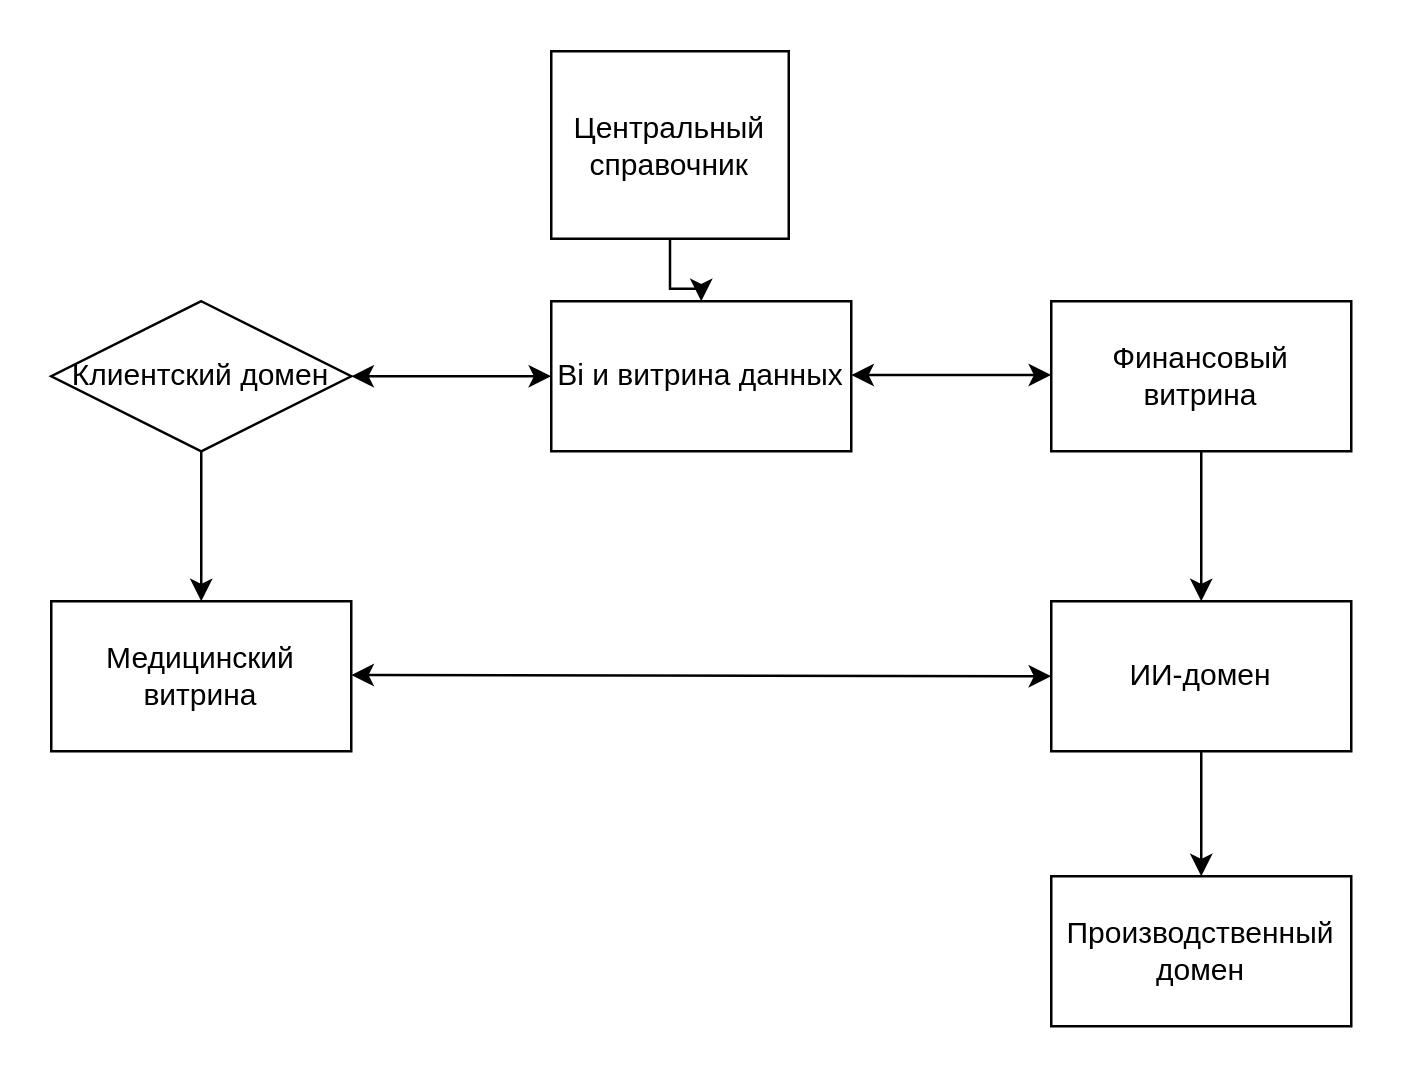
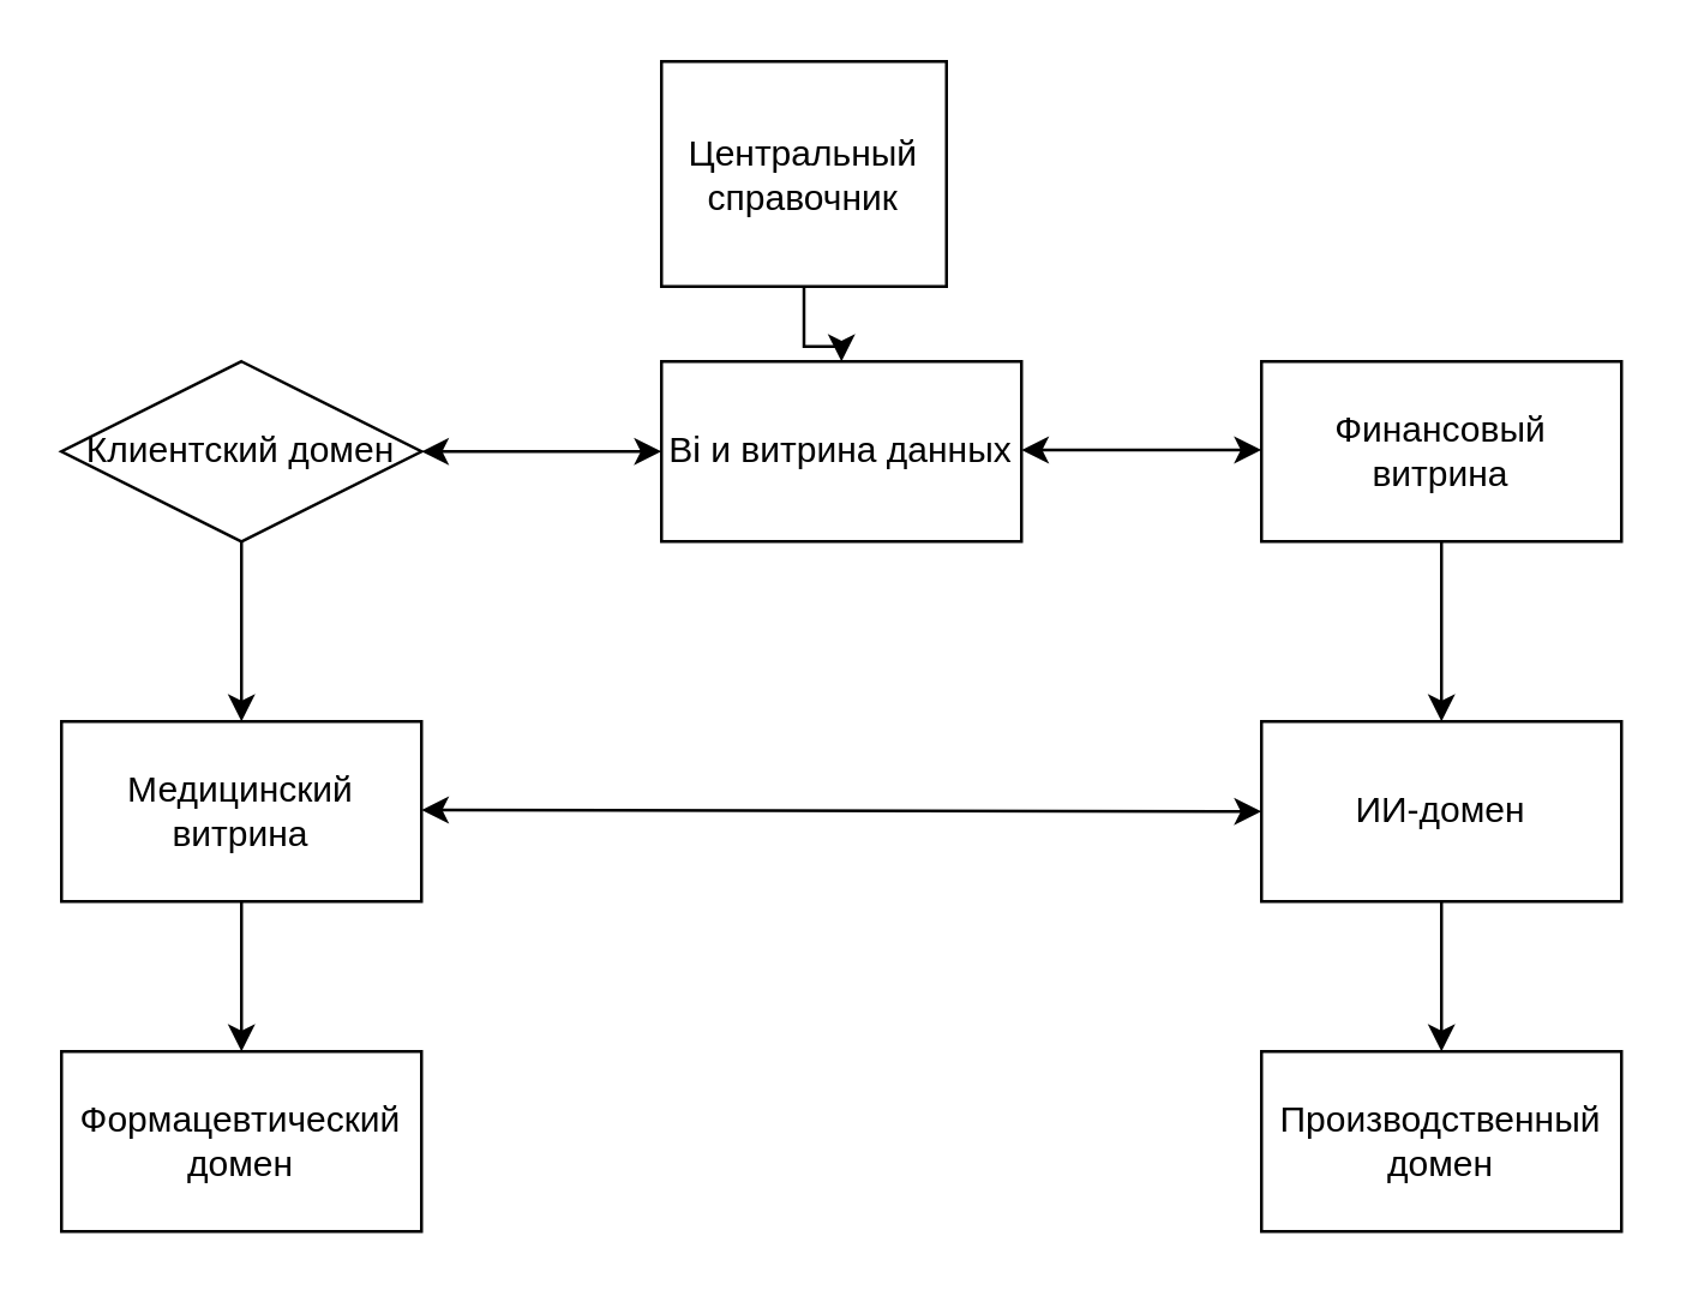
  <mxCell id="0" />
  <mxCell id="1" parent="0" />
  <mxCell id="2" style="edgeStyle=orthogonalEdgeStyle;rounded=0;orthogonalLoop=1;jettySize=auto;html=1;entryX=0.5;entryY=0;entryDx=0;entryDy=0;" edge="1" parent="1" source="3" target="6"><mxGeometry relative="1" as="geometry" /></mxCell>
  <mxCell id="3" value="Центральный справочник" style="rounded=0;whiteSpace=wrap;html=1;" vertex="1" parent="1"><mxGeometry x="220" y="20" width="95" height="75" as="geometry" /></mxCell>
  <mxCell id="4" style="edgeStyle=orthogonalEdgeStyle;rounded=0;orthogonalLoop=1;jettySize=auto;html=1;entryX=0.5;entryY=0;entryDx=0;entryDy=0;" edge="1" parent="1" source="5" target="10"><mxGeometry relative="1" as="geometry" /></mxCell>
  <mxCell id="5" value="Клиентский домен" style="rhombus;whiteSpace=wrap;html=1;" vertex="1" parent="1"><mxGeometry x="20" y="120" width="120" height="60" as="geometry" /></mxCell>
  <mxCell id="6" value="Bi и витрина данных" style="rounded=0;whiteSpace=wrap;html=1;" vertex="1" parent="1"><mxGeometry x="220" y="120" width="120" height="60" as="geometry" /></mxCell>
  <mxCell id="7" style="edgeStyle=orthogonalEdgeStyle;rounded=0;orthogonalLoop=1;jettySize=auto;html=1;entryX=0.5;entryY=0;entryDx=0;entryDy=0;" edge="1" parent="1" source="8" target="12"><mxGeometry relative="1" as="geometry" /></mxCell>
  <mxCell id="8" value="Финансовый витрина" style="rounded=0;whiteSpace=wrap;html=1;" vertex="1" parent="1"><mxGeometry x="420" y="120" width="120" height="60" as="geometry" /></mxCell>
+ <mxCell id="9" style="edgeStyle=orthogonalEdgeStyle;rounded=0;orthogonalLoop=1;jettySize=auto;html=1;entryX=0.5;entryY=0;entryDx=0;entryDy=0;" edge="1" parent="1" source="10" target="13"><mxGeometry relative="1" as="geometry" /></mxCell>
  <mxCell id="10" value="Медицинский витрина" style="rounded=0;whiteSpace=wrap;html=1;" vertex="1" parent="1"><mxGeometry x="20" y="240" width="120" height="60" as="geometry" /></mxCell>
  <mxCell id="11" style="edgeStyle=orthogonalEdgeStyle;rounded=0;orthogonalLoop=1;jettySize=auto;html=1;entryX=0.5;entryY=0;entryDx=0;entryDy=0;" edge="1" parent="1" source="12" target="14"><mxGeometry relative="1" as="geometry" /></mxCell>
  <mxCell id="12" value="ИИ-домен" style="rounded=0;whiteSpace=wrap;html=1;" vertex="1" parent="1"><mxGeometry x="420" y="240" width="120" height="60" as="geometry" /></mxCell>
+ <mxCell id="13" value="Формацевтический домен" style="rounded=0;whiteSpace=wrap;html=1;" vertex="1" parent="1"><mxGeometry x="20" y="350" width="120" height="60" as="geometry" /></mxCell>
  <mxCell id="14" value="Производственный домен" style="rounded=0;whiteSpace=wrap;html=1;" vertex="1" parent="1"><mxGeometry x="420" y="350" width="120" height="60" as="geometry" /></mxCell>
  <mxCell id="15" value="" style="endArrow=classic;startArrow=classic;html=1;rounded=0;exitX=1;exitY=0.5;exitDx=0;exitDy=0;entryX=0;entryY=0.5;entryDx=0;entryDy=0;" edge="1" parent="1" source="5" target="6"><mxGeometry width="50" height="50" relative="1" as="geometry"><mxPoint x="190" y="270" as="sourcePoint" /><mxPoint x="240" y="220" as="targetPoint" /></mxGeometry></mxCell>
  <mxCell id="16" value="" style="endArrow=classic;startArrow=classic;html=1;rounded=0;exitX=1;exitY=0.5;exitDx=0;exitDy=0;entryX=0;entryY=0.5;entryDx=0;entryDy=0;" edge="1" parent="1"><mxGeometry width="50" height="50" relative="1" as="geometry"><mxPoint x="340" y="149.5" as="sourcePoint" /><mxPoint x="420" y="149.5" as="targetPoint" /></mxGeometry></mxCell>
  <mxCell id="17" value="" style="endArrow=classic;startArrow=classic;html=1;rounded=0;exitX=1;exitY=0.5;exitDx=0;exitDy=0;entryX=0;entryY=0.5;entryDx=0;entryDy=0;" edge="1" parent="1" target="12"><mxGeometry width="50" height="50" relative="1" as="geometry"><mxPoint x="140" y="269.5" as="sourcePoint" /><mxPoint x="220" y="269.5" as="targetPoint" /></mxGeometry></mxCell>
